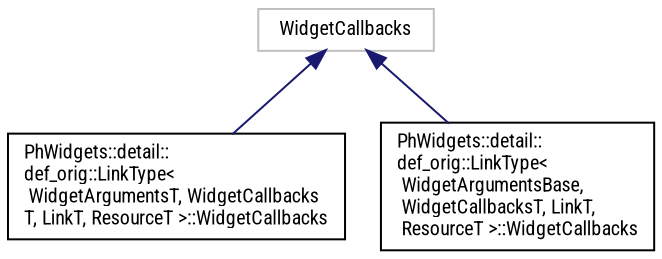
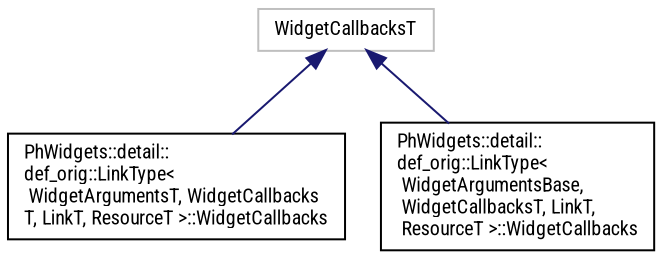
  digraph {
    rankdir=TB
    fontname="Roboto Condensed"
    node [color=black fillcolor=white fontname="Roboto Condensed" fontsize=10 shape=record style=filled]
    edge [color=midnightblue dir=back fontname="Roboto Condensed" fontsize=10 labelfontname=Helvetica labelfontsize=10 style=solid]
-   n1 [color=grey75 height=0.2 label=WidgetCallbacks width=0.4]
+   n1 [color=grey75 height=0.2 label=WidgetCallbacksT width=0.4]
    n2 [height=0.2 label="PhWidgets::detail::\ldef_orig::LinkType\<\l WidgetArgumentsT, WidgetCallbacks\lT, LinkT, ResourceT \>::WidgetCallbacks" width=0.4]
    n3 [height=0.2 label="PhWidgets::detail::\ldef_orig::LinkType\<\l WidgetArgumentsBase,\l WidgetCallbacksT, LinkT,\l ResourceT \>::WidgetCallbacks" width=0.4]
    n1 -> n2
    n1 -> n3
  }
